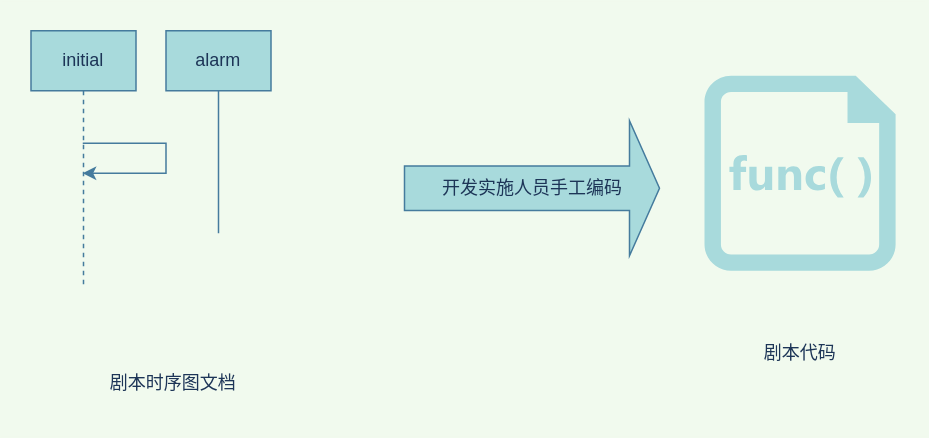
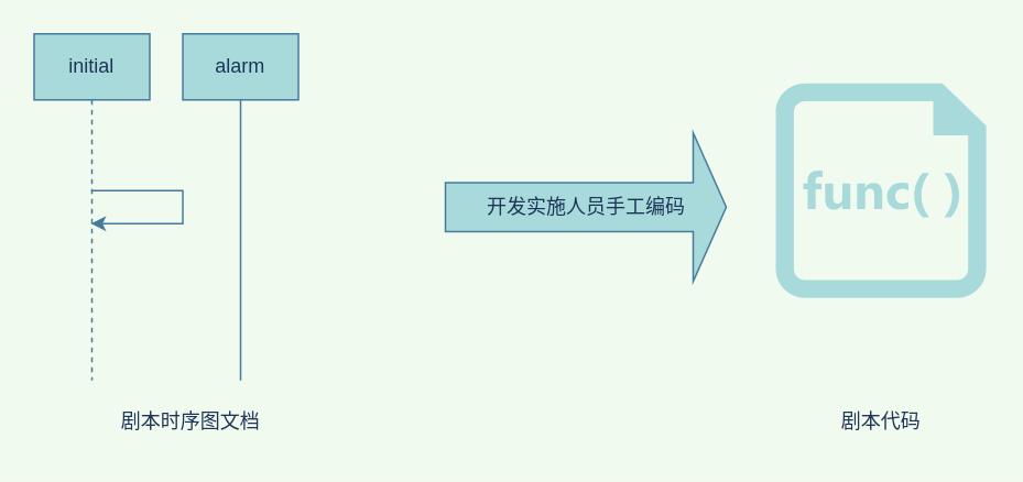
  <mxCell id="0" />
  <mxCell id="1" parent="0" />
  <mxCell id="2" value="开发实施人员手工编码" style="html=1;shadow=0;dashed=0;align=center;verticalAlign=middle;shape=mxgraph.arrows2.arrow;dy=0.67;dx=20;notch=0;fillColor=#A8DADC;strokeColor=#457B9D;fontColor=#1D3557;" vertex="1" parent="1"><mxGeometry x="269" y="80" width="170" height="90" as="geometry" /></mxCell>
  <mxCell id="3" value="" style="sketch=0;aspect=fixed;pointerEvents=1;shadow=0;dashed=0;strokeColor=none;labelPosition=center;verticalLabelPosition=bottom;verticalAlign=top;align=center;fillColor=#A8DADC;shape=mxgraph.mscae.enterprise.code_file;html=1;fontColor=#1D3557;" vertex="1" parent="1"><mxGeometry x="469" y="50" width="127.4" height="130" as="geometry" /></mxCell>
- <mxCell id="4" value="initial" style="shape=umlLifeline;perimeter=lifelinePerimeter;whiteSpace=wrap;html=1;container=1;collapsible=0;recursiveResize=0;outlineConnect=0;shadow=0;dashed=0;sketch=0;pointerEvents=1;fontFamily=Helvetica;fontSize=12;fontColor=#1D3557;fillColor=#A8DADC;strokeColor=#457B9D;" vertex="1" parent="1"><mxGeometry x="20" y="20" width="70" height="170" as="geometry" /></mxCell>
- <mxCell id="5" value="alarm" style="shape=umlLifeline;perimeter=lifelinePerimeter;whiteSpace=wrap;html=1;container=1;collapsible=0;recursiveResize=0;outlineConnect=0;lifelineDashed=0;shadow=0;dashed=0;sketch=0;pointerEvents=1;fontFamily=Helvetica;fontSize=12;fontColor=#1D3557;fillColor=#A8DADC;strokeColor=#457B9D;" vertex="1" parent="1"><mxGeometry x="110" y="20" width="70" height="135" as="geometry" /></mxCell>
+ <mxCell id="4" value="initial" style="shape=umlLifeline;perimeter=lifelinePerimeter;whiteSpace=wrap;html=1;container=1;collapsible=0;recursiveResize=0;outlineConnect=0;shadow=0;dashed=0;sketch=0;pointerEvents=1;fontFamily=Helvetica;fontSize=12;fontColor=#1D3557;fillColor=#A8DADC;strokeColor=#457B9D;" vertex="1" parent="1"><mxGeometry x="20" y="20" width="70" height="210" as="geometry" /></mxCell>
+ <mxCell id="5" value="alarm" style="shape=umlLifeline;perimeter=lifelinePerimeter;whiteSpace=wrap;html=1;container=1;collapsible=0;recursiveResize=0;outlineConnect=0;lifelineDashed=0;shadow=0;dashed=0;sketch=0;pointerEvents=1;fontFamily=Helvetica;fontSize=12;fontColor=#1D3557;fillColor=#A8DADC;strokeColor=#457B9D;" vertex="1" parent="1"><mxGeometry x="110" y="20" width="70" height="210" as="geometry" /></mxCell>
  <mxCell id="6" value="剧本时序图文档" style="text;html=1;strokeColor=none;fillColor=none;align=center;verticalAlign=middle;whiteSpace=wrap;rounded=0;shadow=0;dashed=0;sketch=0;pointerEvents=1;fontFamily=Helvetica;fontSize=12;fontColor=#1D3557;" vertex="1" parent="1"><mxGeometry x="70" y="240" width="90" height="30" as="geometry" /></mxCell>
- <mxCell id="7" value="剧本代码" style="text;html=1;strokeColor=none;fillColor=none;align=center;verticalAlign=middle;whiteSpace=wrap;rounded=0;shadow=0;dashed=0;sketch=0;pointerEvents=1;fontFamily=Helvetica;fontSize=12;fontColor=#1D3557;" vertex="1" parent="1"><mxGeometry x="502.7" y="220" width="60" height="30" as="geometry" /></mxCell>
+ <mxCell id="7" value="剧本代码" style="text;html=1;strokeColor=none;fillColor=none;align=center;verticalAlign=middle;whiteSpace=wrap;rounded=0;shadow=0;dashed=0;sketch=0;pointerEvents=1;fontFamily=Helvetica;fontSize=12;fontColor=#1D3557;" vertex="1" parent="1"><mxGeometry x="502.7" y="240" width="60" height="30" as="geometry" /></mxCell>
  <mxCell id="8" style="edgeStyle=orthogonalEdgeStyle;rounded=0;orthogonalLoop=1;jettySize=auto;html=1;fontFamily=Helvetica;fontSize=12;fontColor=#1D3557;labelBackgroundColor=#F1FAEE;strokeColor=#457B9D;" edge="1" parent="1" source="4" target="4"><mxGeometry relative="1" as="geometry" /></mxCell>
